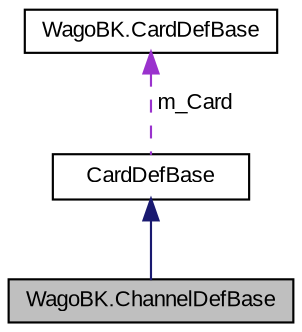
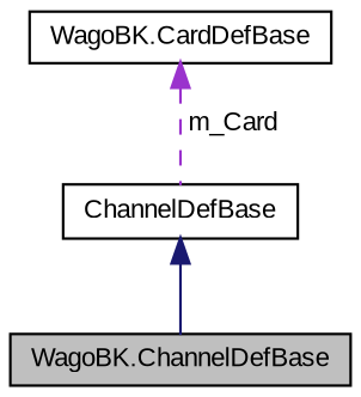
  digraph {
    node [color=black fillcolor=white fontname=Arial fontsize=10 shape=record style=filled]
    edge [dir=back fontname=Arial fontsize=10 labelfontname=Arial labelfontsize=10]
    n1 [fillcolor=grey75 fontcolor=black height=0.2 label="WagoBK.ChannelDefBase" width=0.4]
-   n2 [height=0.2 label=CardDefBase width=0.4]
+   n2 [height=0.2 label=ChannelDefBase width=0.4]
    n3 [height=0.2 label="WagoBK.CardDefBase" width=0.4]
    n2 -> n1 [color=midnightblue style=solid]
    n3 -> n2 [color=darkorchid3 label=" m_Card" style=dashed]
  }
